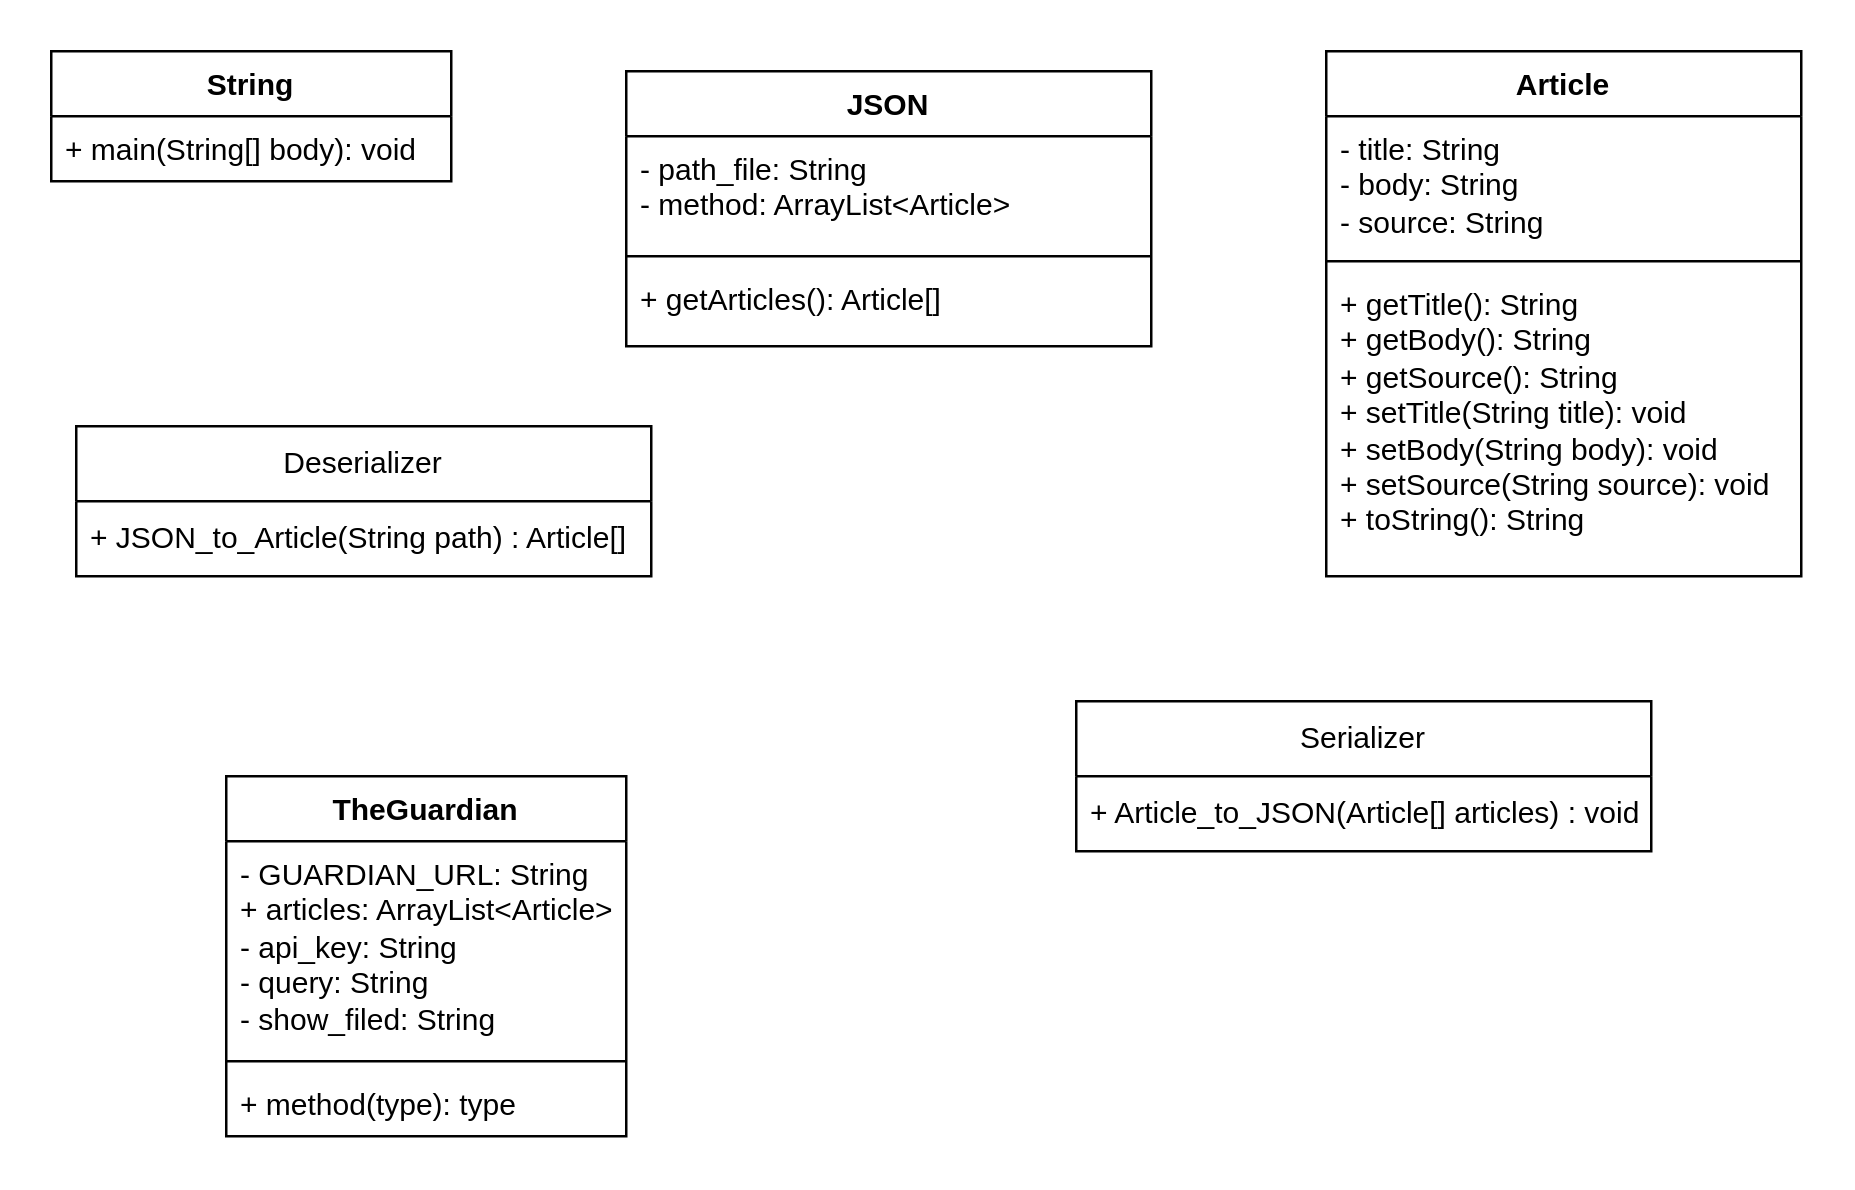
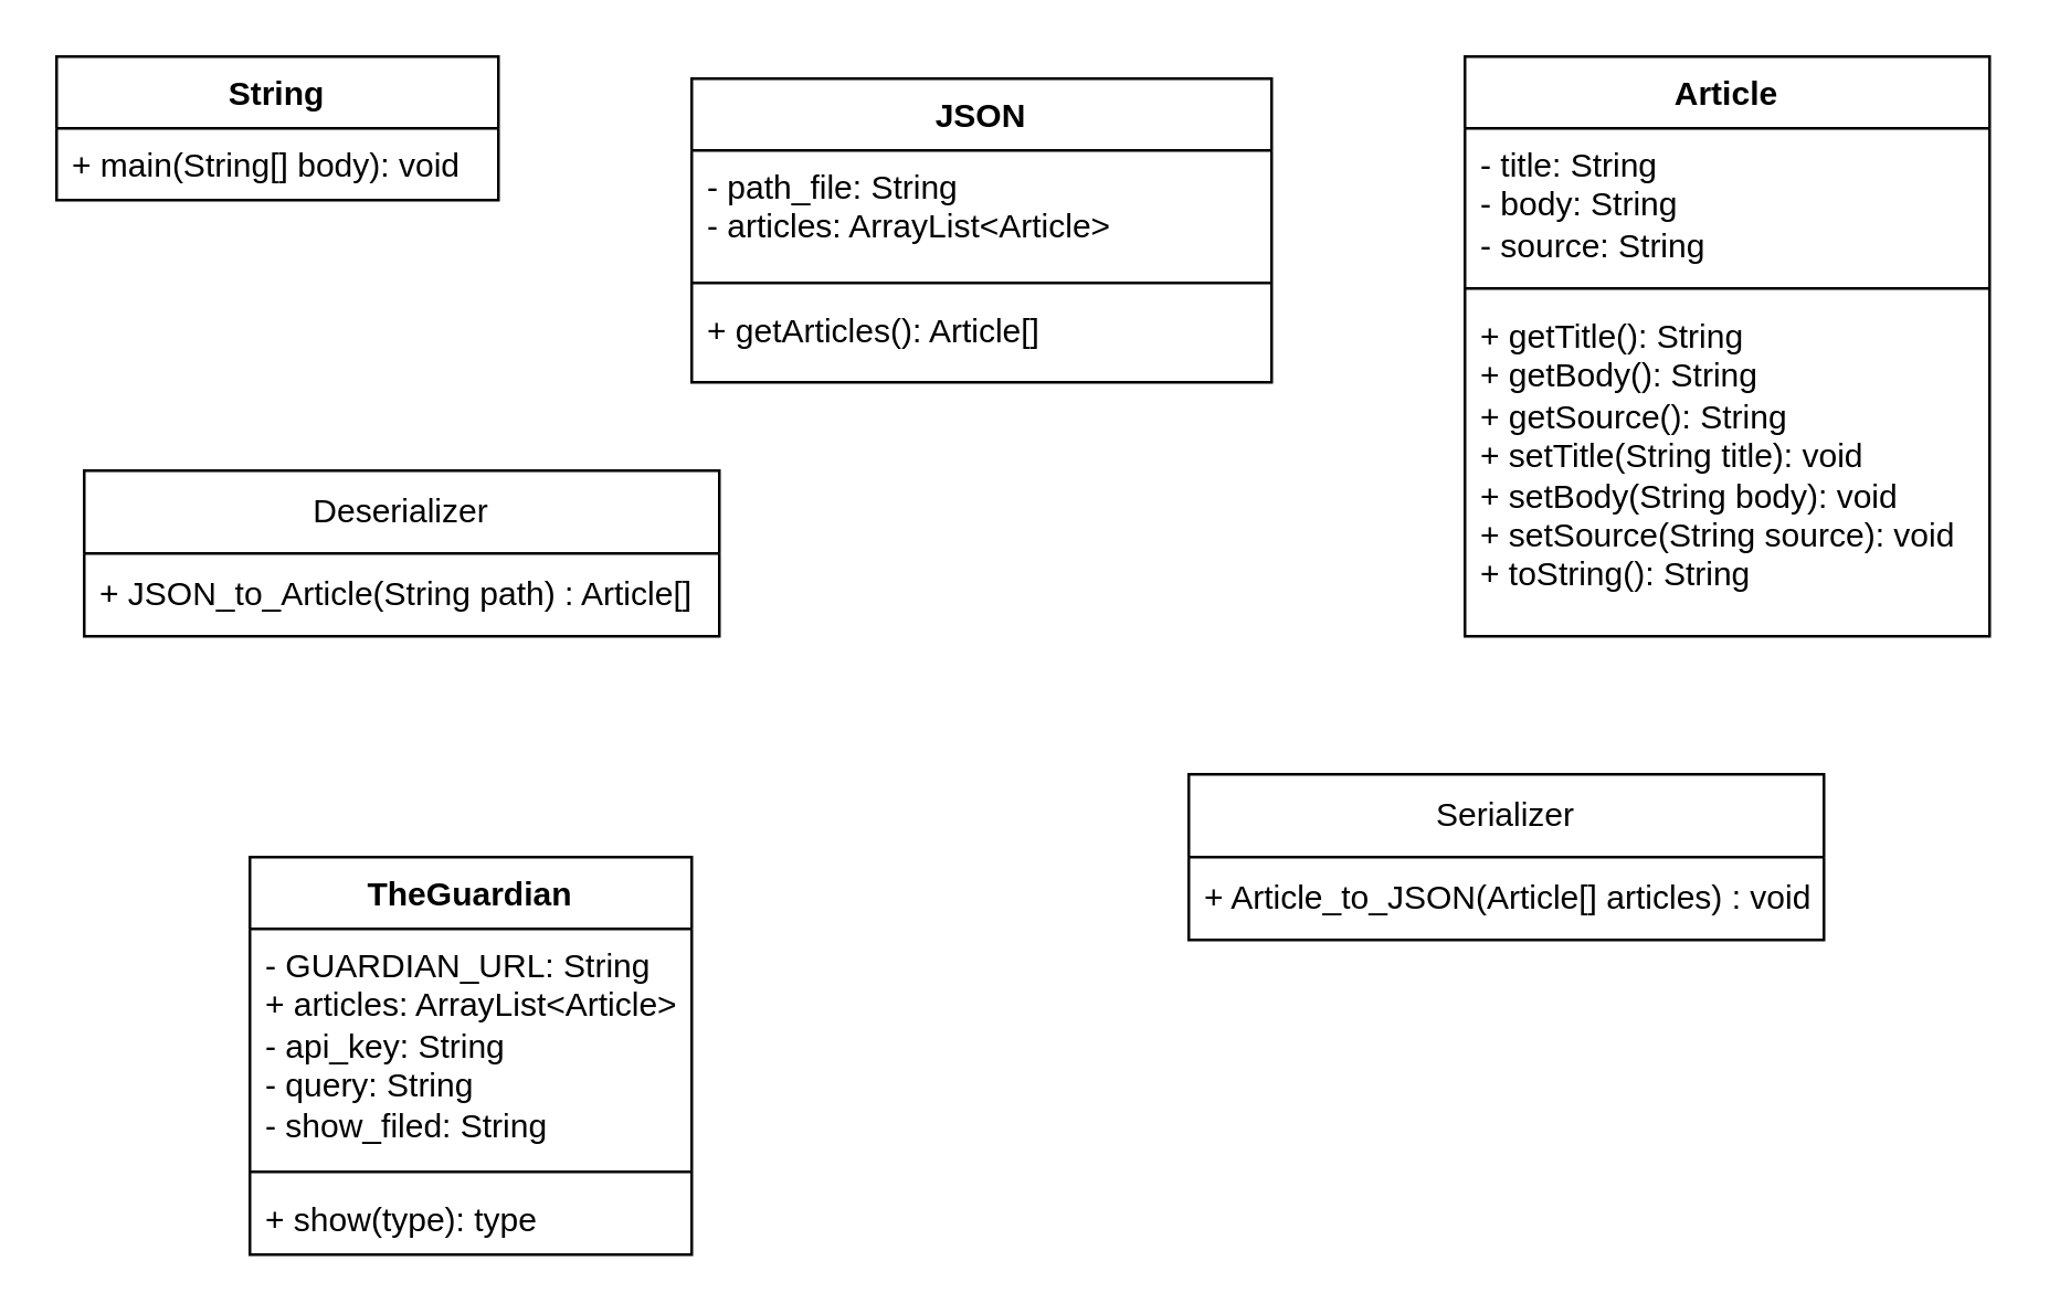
  <mxCell id="0" />
  <mxCell id="1" parent="0" />
  <mxCell id="2" value="Deserializer" style="swimlane;fontStyle=0;childLayout=stackLayout;horizontal=1;startSize=30;horizontalStack=0;resizeParent=1;resizeParentMax=0;resizeLast=0;collapsible=1;marginBottom=0;whiteSpace=wrap;html=1;" vertex="1" parent="1"><mxGeometry x="30" y="170" width="230" height="60" as="geometry"><mxRectangle x="140" y="290" width="100" height="30" as="alternateBounds" /></mxGeometry></mxCell>
  <mxCell id="3" value="+ JSON_to_Article(String path) : Article[]" style="text;strokeColor=none;fillColor=none;align=left;verticalAlign=middle;spacingLeft=4;spacingRight=4;overflow=hidden;points=[[0,0.5],[1,0.5]];portConstraint=eastwest;rotatable=0;whiteSpace=wrap;html=1;" vertex="1" parent="2"><mxGeometry y="30" width="230" height="30" as="geometry" /></mxCell>
  <mxCell id="4" value="Serializer" style="swimlane;fontStyle=0;childLayout=stackLayout;horizontal=1;startSize=30;horizontalStack=0;resizeParent=1;resizeParentMax=0;resizeLast=0;collapsible=1;marginBottom=0;whiteSpace=wrap;html=1;" vertex="1" parent="1"><mxGeometry x="430" y="280" width="230" height="60" as="geometry" /></mxCell>
  <mxCell id="5" value="+ Article_to_JSON(Article[] articles) : void" style="text;strokeColor=none;fillColor=none;align=left;verticalAlign=middle;spacingLeft=4;spacingRight=4;overflow=hidden;points=[[0,0.5],[1,0.5]];portConstraint=eastwest;rotatable=0;whiteSpace=wrap;html=1;" vertex="1" parent="4"><mxGeometry y="30" width="230" height="30" as="geometry" /></mxCell>
  <mxCell id="6" value="Article" style="swimlane;fontStyle=1;align=center;verticalAlign=top;childLayout=stackLayout;horizontal=1;startSize=26;horizontalStack=0;resizeParent=1;resizeParentMax=0;resizeLast=0;collapsible=1;marginBottom=0;whiteSpace=wrap;html=1;" vertex="1" parent="1"><mxGeometry x="530" y="20" width="190" height="210" as="geometry" /></mxCell>
  <mxCell id="7" value="- title: String&lt;br&gt;- body: String&lt;br&gt;- source: String" style="text;strokeColor=none;fillColor=none;align=left;verticalAlign=top;spacingLeft=4;spacingRight=4;overflow=hidden;rotatable=0;points=[[0,0.5],[1,0.5]];portConstraint=eastwest;whiteSpace=wrap;html=1;" vertex="1" parent="6"><mxGeometry y="26" width="190" height="54" as="geometry" /></mxCell>
  <mxCell id="8" value="" style="line;strokeWidth=1;fillColor=none;align=left;verticalAlign=middle;spacingTop=-1;spacingLeft=3;spacingRight=3;rotatable=0;labelPosition=right;points=[];portConstraint=eastwest;strokeColor=inherit;" vertex="1" parent="6"><mxGeometry y="80" width="190" height="8" as="geometry" /></mxCell>
  <mxCell id="9" value="+ getTitle(): String&lt;br&gt;+ getBody(): String&lt;br&gt;+ getSource(): String&lt;br&gt;+ setTitle(String title): void&lt;br&gt;+ setBody(String body): void&lt;br&gt;+ setSource(String source): void&lt;br&gt;+ toString(): String" style="text;strokeColor=none;fillColor=none;align=left;verticalAlign=top;spacingLeft=4;spacingRight=4;overflow=hidden;rotatable=0;points=[[0,0.5],[1,0.5]];portConstraint=eastwest;whiteSpace=wrap;html=1;" vertex="1" parent="6"><mxGeometry y="88" width="190" height="122" as="geometry" /></mxCell>
  <mxCell id="10" value="String" style="swimlane;fontStyle=1;align=center;verticalAlign=top;childLayout=stackLayout;horizontal=1;startSize=26;horizontalStack=0;resizeParent=1;resizeParentMax=0;resizeLast=0;collapsible=1;marginBottom=0;whiteSpace=wrap;html=1;" vertex="1" parent="1"><mxGeometry x="20" y="20" width="160" height="52" as="geometry" /></mxCell>
  <mxCell id="11" value="+ main(String[] body): void" style="text;strokeColor=none;fillColor=none;align=left;verticalAlign=top;spacingLeft=4;spacingRight=4;overflow=hidden;rotatable=0;points=[[0,0.5],[1,0.5]];portConstraint=eastwest;whiteSpace=wrap;html=1;" vertex="1" parent="10"><mxGeometry y="26" width="160" height="26" as="geometry" /></mxCell>
  <mxCell id="12" value="JSON" style="swimlane;fontStyle=1;align=center;verticalAlign=top;childLayout=stackLayout;horizontal=1;startSize=26;horizontalStack=0;resizeParent=1;resizeParentMax=0;resizeLast=0;collapsible=1;marginBottom=0;whiteSpace=wrap;html=1;" vertex="1" parent="1"><mxGeometry x="250" y="28" width="210" height="110" as="geometry" /></mxCell>
- <mxCell id="13" value="- path_file: String&lt;br&gt;- method: ArrayList&amp;lt;Article&amp;gt;" style="text;strokeColor=none;fillColor=none;align=left;verticalAlign=top;spacingLeft=4;spacingRight=4;overflow=hidden;rotatable=0;points=[[0,0.5],[1,0.5]];portConstraint=eastwest;whiteSpace=wrap;html=1;" vertex="1" parent="12"><mxGeometry y="26" width="210" height="44" as="geometry" /></mxCell>
+ <mxCell id="13" value="- path_file: String&lt;br&gt;- articles: ArrayList&amp;lt;Article&amp;gt;" style="text;strokeColor=none;fillColor=none;align=left;verticalAlign=top;spacingLeft=4;spacingRight=4;overflow=hidden;rotatable=0;points=[[0,0.5],[1,0.5]];portConstraint=eastwest;whiteSpace=wrap;html=1;" vertex="1" parent="12"><mxGeometry y="26" width="210" height="44" as="geometry" /></mxCell>
  <mxCell id="14" value="" style="line;strokeWidth=1;fillColor=none;align=left;verticalAlign=middle;spacingTop=-1;spacingLeft=3;spacingRight=3;rotatable=0;labelPosition=right;points=[];portConstraint=eastwest;strokeColor=inherit;" vertex="1" parent="12"><mxGeometry y="70" width="210" height="8" as="geometry" /></mxCell>
  <mxCell id="15" value="+ getArticles(): Article[]" style="text;strokeColor=none;fillColor=none;align=left;verticalAlign=top;spacingLeft=4;spacingRight=4;overflow=hidden;rotatable=0;points=[[0,0.5],[1,0.5]];portConstraint=eastwest;whiteSpace=wrap;html=1;" vertex="1" parent="12"><mxGeometry y="78" width="210" height="32" as="geometry" /></mxCell>
  <mxCell id="16" value="TheGuardian" style="swimlane;fontStyle=1;align=center;verticalAlign=top;childLayout=stackLayout;horizontal=1;startSize=26;horizontalStack=0;resizeParent=1;resizeParentMax=0;resizeLast=0;collapsible=1;marginBottom=0;whiteSpace=wrap;html=1;" vertex="1" parent="1"><mxGeometry x="90" y="310" width="160" height="144" as="geometry" /></mxCell>
  <mxCell id="17" value="- GUARDIAN_URL: String&lt;br&gt;+ articles: ArrayList&amp;lt;Article&amp;gt;&lt;br&gt;- api_key: String&lt;br&gt;- query: String&lt;br&gt;- show_filed: String" style="text;strokeColor=none;fillColor=none;align=left;verticalAlign=top;spacingLeft=4;spacingRight=4;overflow=hidden;rotatable=0;points=[[0,0.5],[1,0.5]];portConstraint=eastwest;whiteSpace=wrap;html=1;" vertex="1" parent="16"><mxGeometry y="26" width="160" height="84" as="geometry" /></mxCell>
  <mxCell id="18" value="" style="line;strokeWidth=1;fillColor=none;align=left;verticalAlign=middle;spacingTop=-1;spacingLeft=3;spacingRight=3;rotatable=0;labelPosition=right;points=[];portConstraint=eastwest;strokeColor=inherit;" vertex="1" parent="16"><mxGeometry y="110" width="160" height="8" as="geometry" /></mxCell>
- <mxCell id="19" value="+ method(type): type" style="text;strokeColor=none;fillColor=none;align=left;verticalAlign=top;spacingLeft=4;spacingRight=4;overflow=hidden;rotatable=0;points=[[0,0.5],[1,0.5]];portConstraint=eastwest;whiteSpace=wrap;html=1;" vertex="1" parent="16"><mxGeometry y="118" width="160" height="26" as="geometry" /></mxCell>
+ <mxCell id="19" value="+ show(type): type" style="text;strokeColor=none;fillColor=none;align=left;verticalAlign=top;spacingLeft=4;spacingRight=4;overflow=hidden;rotatable=0;points=[[0,0.5],[1,0.5]];portConstraint=eastwest;whiteSpace=wrap;html=1;" vertex="1" parent="16"><mxGeometry y="118" width="160" height="26" as="geometry" /></mxCell>
